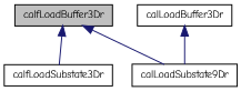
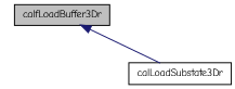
  digraph {
    fontname="Comic Neue"
    rankdir=TB
    node [color=black fillcolor=white fontname="Comic Neue" fontsize=10 shape=record style=filled]
    edge [color=midnightblue dir=back fontname="Comic Neue" fontsize=10 labelfontname=Helvetica labelfontsize=10 style=solid]
    n1 [fillcolor=grey75 fontcolor=black height=0.2 label=calfLoadBuffer3Dr width=0.4]
-   n2 [height=0.2 label=calfLoadSubstate3Dr width=0.4]
-   n3 [height=0.2 label=calLoadSubstate9Dr width=0.4]
-   n4 [height=0.2 label=calLoadBuffer3Dr width=0.4]
-   n1 -> n2
+   n3 [height=0.2 label=calLoadSubstate3Dr width=0.4]
    n1 -> n3
-   n4 -> n3
  }
